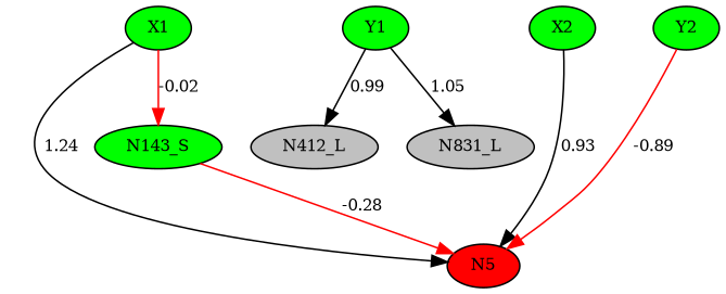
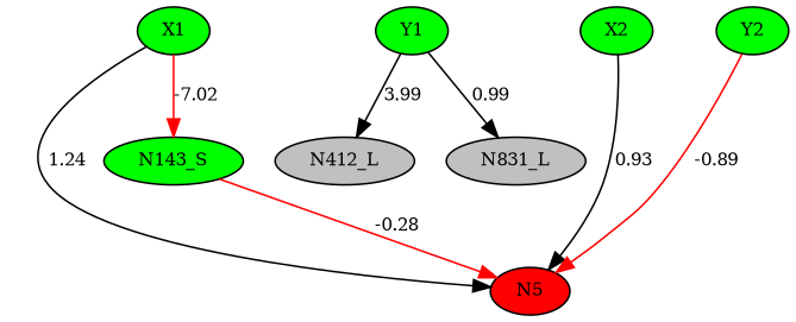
  digraph {
    node [fillcolor=green fontsize=10 shape=ellipse style=filled]
    edge [color=black fontsize=10]
    N5 [fillcolor=red height=0.1 width=0.1]
    n2 [height=0.1 label=X1 width=0.1]
    n3 [height=0.1 label=Y1 width=0.1]
    n4 [height=0.1 label=X2 width=0.1]
    n5 [height=0.1 label=Y2 width=0.1]
    n6 [height=0.1 label=N143_S width=0.1]
    n7 [fillcolor=gray height=0.1 label=N412_L width=0.1]
    n8 [fillcolor=gray height=0.1 label=N831_L width=0.1]
    subgraph sub_1 {
      rank=same
      N5
    }
    subgraph sub_2 {
      rank=same
      n2
      n3
      n4
      n5
    }
    n2 -> N5 [label=1.24]
    n2 -> n3 [style=invis color="" fontsize=""]
-   n2 -> n6 [arrowType=inv color=red label=-0.02]
+   n2 -> n6 [arrowType=inv color=red label=-7.02]
    n3 -> n4 [style=invis color="" fontsize=""]
-   n3 -> n7 [label=0.99]
-   n3 -> n8 [label=1.05]
+   n3 -> n7 [label=3.99]
+   n3 -> n8 [label=0.99]
    n4 -> N5 [label=0.93]
    n4 -> n5 [style=invis color="" fontsize=""]
    n5 -> N5 [arrowType=inv color=red label=-0.89]
    n6 -> N5 [arrowType=inv color=red label=-0.28]
  }
